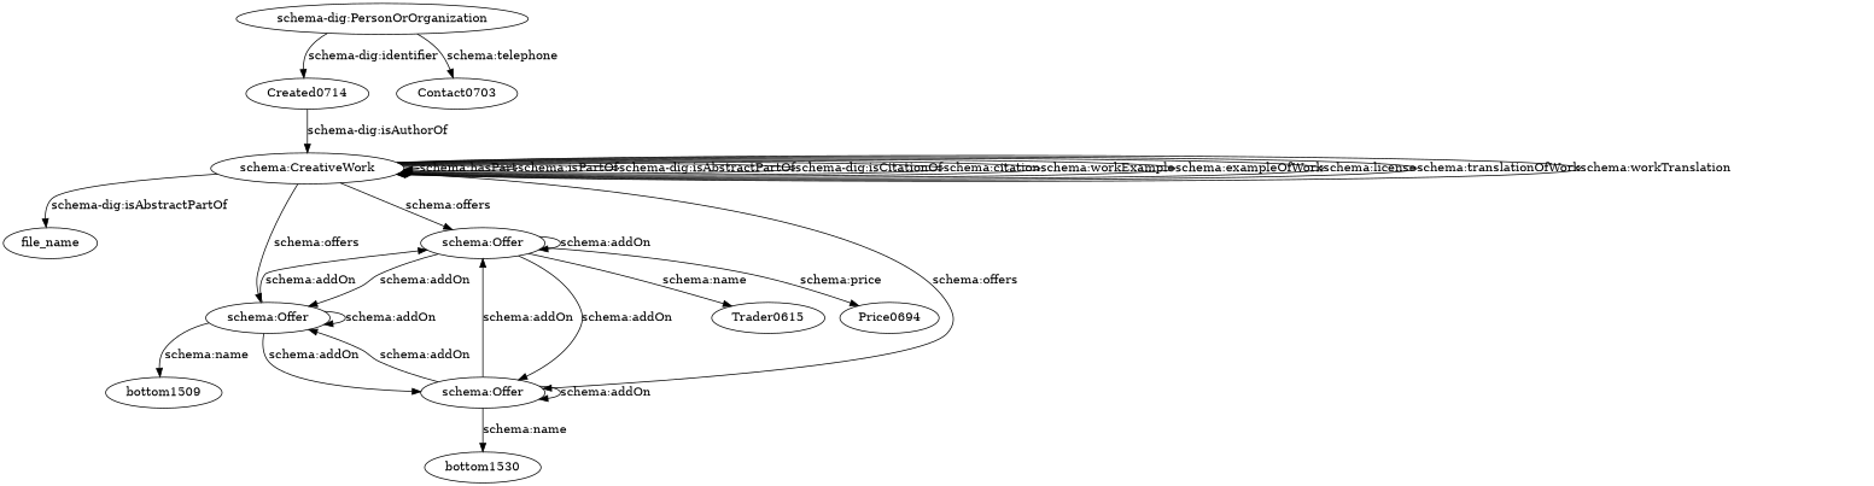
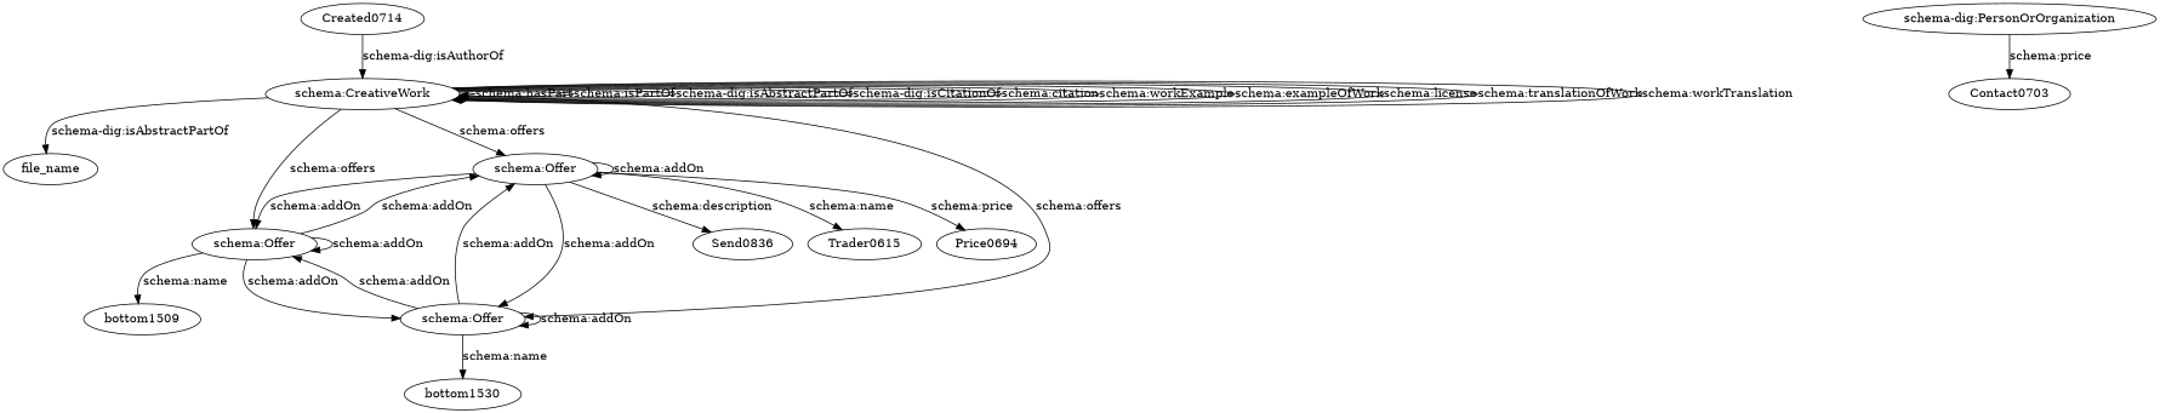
  digraph {
    node [type=attribute_name]
    edge [type=direct_property_uri weight=1]
    n1 [label=Created0714]
    n2 [label="schema:CreativeWork" type=class_uri]
    n3 [label="schema-dig:PersonOrOrganization" type=class_uri]
    n4 [label=Contact0703]
    n5 [label=file_name]
    n6 [label="schema:Offer" type=class_uri]
    n7 [label="schema:Offer" type=class_uri]
    n8 [label="schema:Offer" type=class_uri]
+   n9 [label=Send0836]
    n10 [label=Trader0615]
    n11 [label=Price0694]
    n12 [label=bottom1509]
    n13 [label=bottom1530]
    n1 -> n2 [label="schema-dig:isAuthorOf"]
    n2 -> n2 [label="schema:hasPart"]
    n2 -> n2 [label="schema:isPartOf"]
    n2 -> n2 [label="schema-dig:isAbstractPartOf"]
    n2 -> n2 [label="schema-dig:isCitationOf"]
    n2 -> n2 [label="schema:citation"]
    n2 -> n2 [label="schema:workExample"]
    n2 -> n2 [label="schema:exampleOfWork"]
    n2 -> n2 [label="schema:license"]
    n2 -> n2 [label="schema:translationOfWork"]
    n2 -> n2 [label="schema:workTranslation"]
    n2 -> n5 [label="schema-dig:isAbstractPartOf" type=st_property_uri weight=""]
    n2 -> n6 [label="schema:offers"]
    n2 -> n7 [label="schema:offers"]
    n2 -> n8 [label="schema:offers"]
-   n3 -> n1 [label="schema-dig:identifier" type=st_property_uri weight=""]
-   n3 -> n4 [label="schema:telephone" type=st_property_uri weight=""]
+   n3 -> n4 [label="schema:price" type=st_property_uri weight=""]
    n6 -> n6 [label="schema:addOn"]
    n6 -> n7 [label="schema:addOn"]
    n6 -> n8 [label="schema:addOn"]
+   n6 -> n9 [label="schema:description" type=st_property_uri weight=""]
    n6 -> n10 [label="schema:name" type=st_property_uri weight=""]
    n6 -> n11 [label="schema:price" type=st_property_uri weight=""]
    n7 -> n6 [label="schema:addOn"]
    n7 -> n7 [label="schema:addOn"]
    n7 -> n8 [label="schema:addOn"]
    n7 -> n12 [label="schema:name" type=st_property_uri weight=""]
    n8 -> n6 [label="schema:addOn"]
    n8 -> n7 [label="schema:addOn"]
    n8 -> n8 [label="schema:addOn"]
    n8 -> n13 [label="schema:name" type=st_property_uri weight=""]
  }
